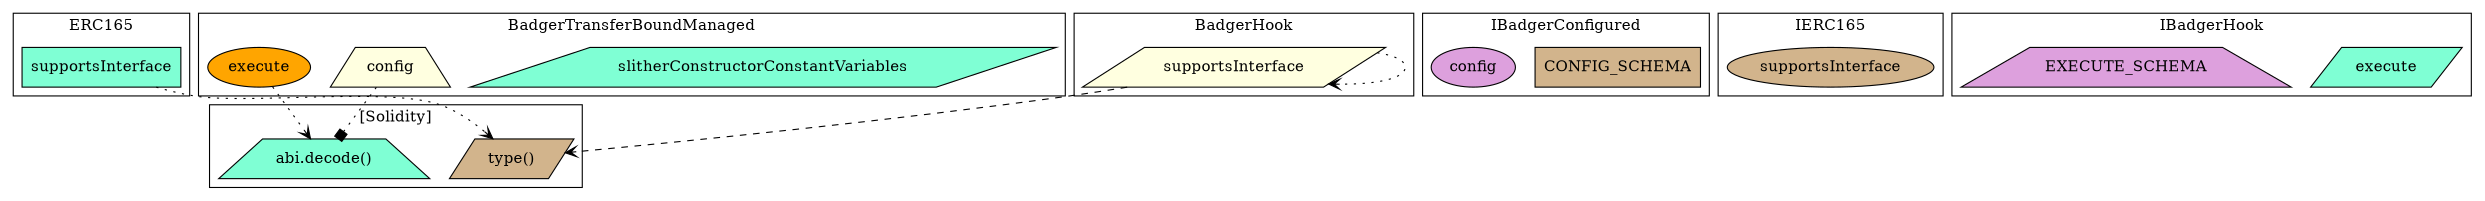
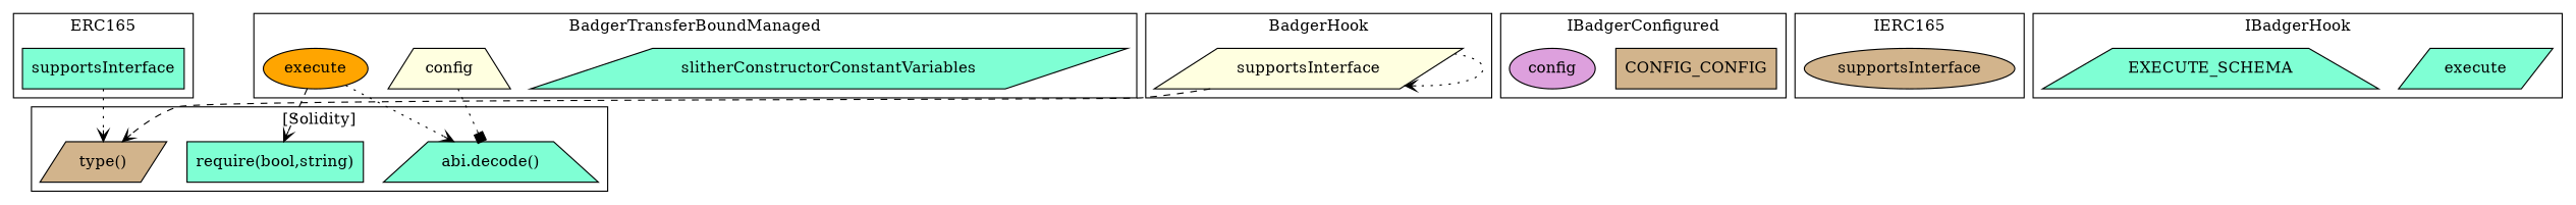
  strict digraph {
    node [fillcolor=aquamarine shape=parallelogram style=filled]
    edge [arrowhead=vee style=dotted]
    n1 [label=supportsInterface shape=box]
-   n2 [fillcolor=tan label=CONFIG_SCHEMA shape=box]
+   n2 [fillcolor=tan label=CONFIG_CONFIG shape=box]
    n3 [fillcolor=plum label=config shape=ellipse]
    n4 [label=slitherConstructorConstantVariables]
    n5 [fillcolor=lightyellow label=config shape=trapezium]
    n6 [fillcolor=orange label=execute shape=ellipse]
    n7 [fillcolor=tan label=supportsInterface shape=ellipse]
    n8 [label=execute]
-   n9 [fillcolor=plum label=EXECUTE_SCHEMA shape=trapezium]
+   n9 [label=EXECUTE_SCHEMA shape=trapezium]
    n10 [fillcolor=lightyellow label=supportsInterface]
    "type()" [fillcolor=tan]
    "abi.decode()" [shape=trapezium]
+   "require(bool,string)" [shape=box]
    subgraph cluster_1 {
      label=ERC165
      n1
    }
    subgraph cluster_2 {
      label=IBadgerConfigured
      n2
      n3
    }
    subgraph cluster_3 {
      label=BadgerTransferBoundManaged
      n4
      n5
      n6
    }
    subgraph cluster_4 {
      label=IERC165
      n7
    }
    subgraph cluster_5 {
      label=IBadgerHook
      n8
      n9
    }
    subgraph cluster_6 {
      label=BadgerHook
      n10
    }
    subgraph cluster_7 {
      label="[Solidity]"
      "type()"
      "abi.decode()"
+     "require(bool,string)"
    }
    n1 -> "type()"
    n5 -> "abi.decode()" [arrowhead=box]
    n6 -> "abi.decode()"
+   n6 -> "require(bool,string)" [style=dashed]
    n10 -> n10
    n10 -> "type()" [style=dashed]
  }
